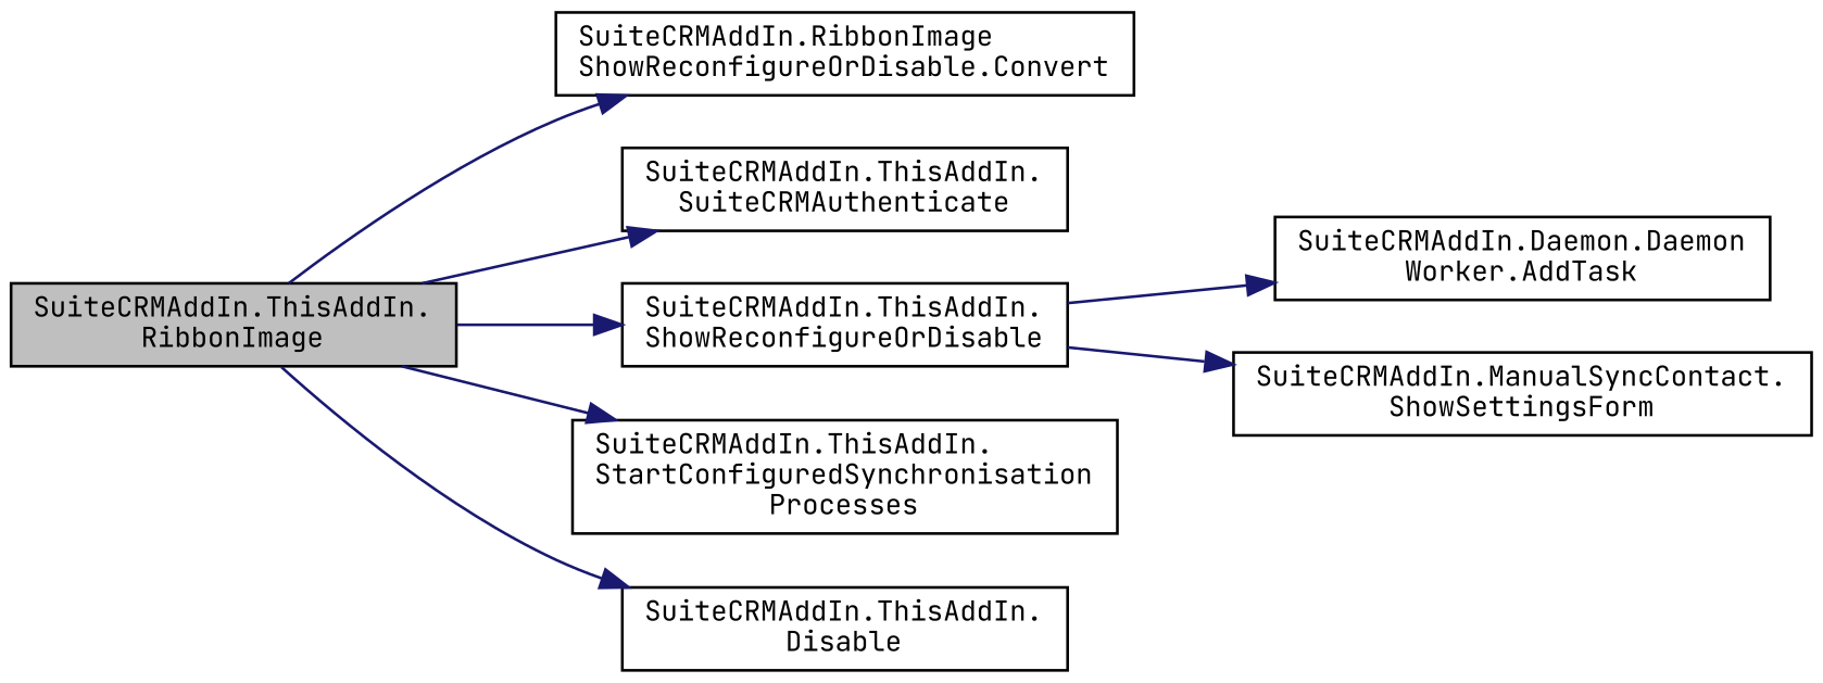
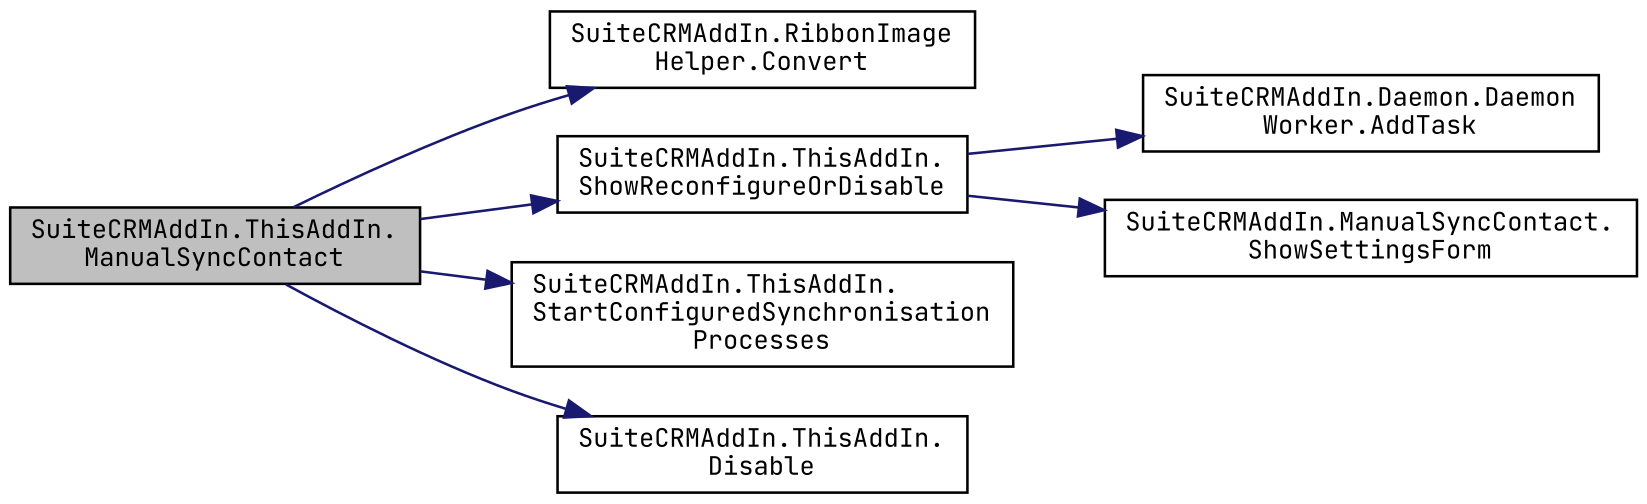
  digraph {
    fontname="JetBrains Mono"
    rankdir=LR
    node [color=black fillcolor=white fontname="JetBrains Mono" fontsize=10 shape=record style=filled]
    edge [color=midnightblue fontname="JetBrains Mono" fontsize=10 labelfontname=Helvetica labelfontsize=10 style=solid]
-   n1 [fillcolor=grey75 fontcolor=black height=0.2 label="SuiteCRMAddIn.ThisAddIn.\lRibbonImage" width=0.4]
-   n2 [height=0.2 label="SuiteCRMAddIn.RibbonImage\lShowReconfigureOrDisable.Convert" width=0.4]
-   n3 [height=0.2 label="SuiteCRMAddIn.ThisAddIn.\lSuiteCRMAuthenticate" width=0.4]
+   n1 [fillcolor=grey75 fontcolor=black height=0.2 label="SuiteCRMAddIn.ThisAddIn.\lManualSyncContact" width=0.4]
+   n2 [height=0.2 label="SuiteCRMAddIn.RibbonImage\lHelper.Convert" width=0.4]
    n4 [height=0.2 label="SuiteCRMAddIn.ThisAddIn.\lShowReconfigureOrDisable" width=0.4]
    n5 [height=0.2 label="SuiteCRMAddIn.ThisAddIn.\lStartConfiguredSynchronisation\lProcesses" width=0.4]
    n6 [height=0.2 label="SuiteCRMAddIn.ThisAddIn.\lDisable" width=0.4]
    n7 [height=0.2 label="SuiteCRMAddIn.Daemon.Daemon\lWorker.AddTask" width=0.4]
    n8 [height=0.2 label="SuiteCRMAddIn.ManualSyncContact.\lShowSettingsForm" width=0.4]
    n1 -> n2
-   n1 -> n3
    n1 -> n4
    n1 -> n5
    n1 -> n6
    n4 -> n7
    n4 -> n8
  }
